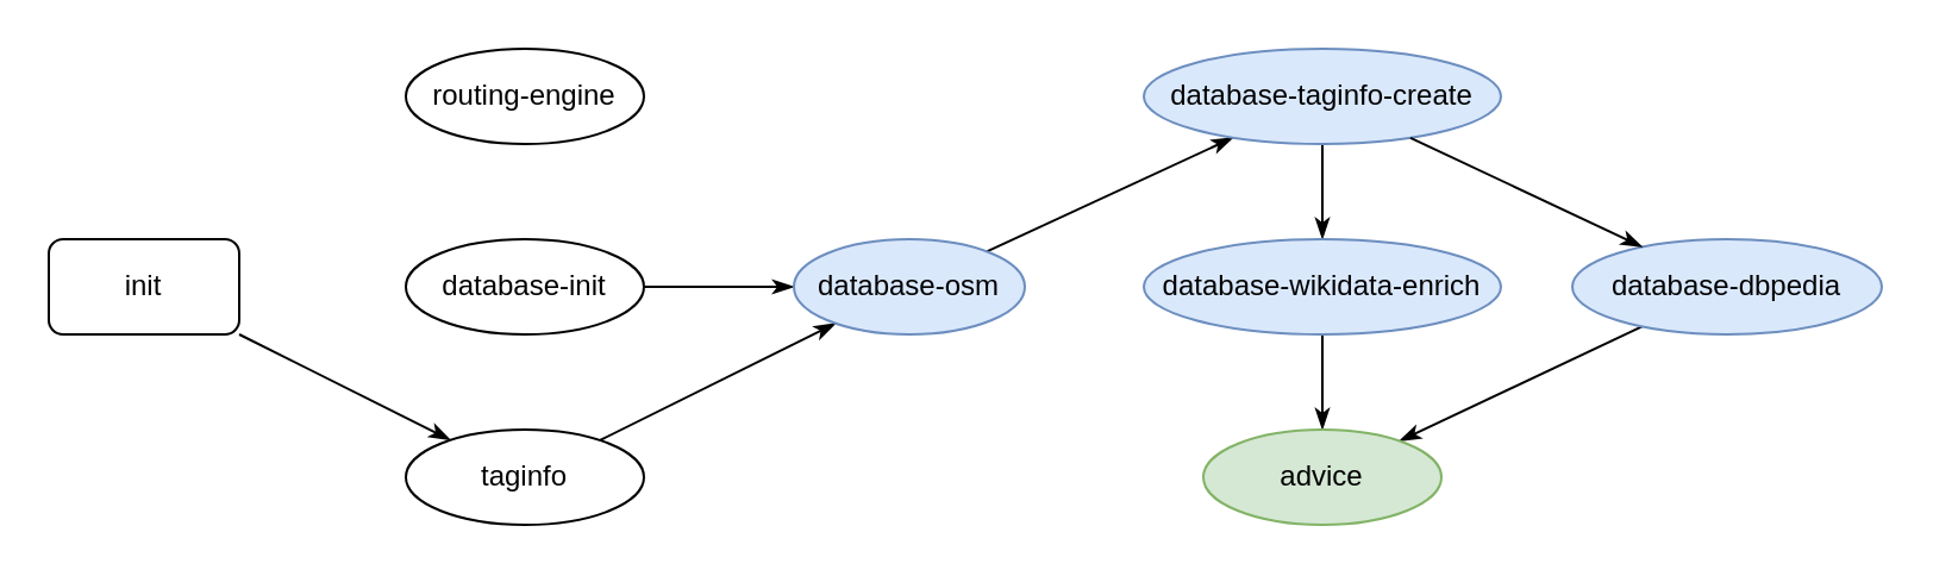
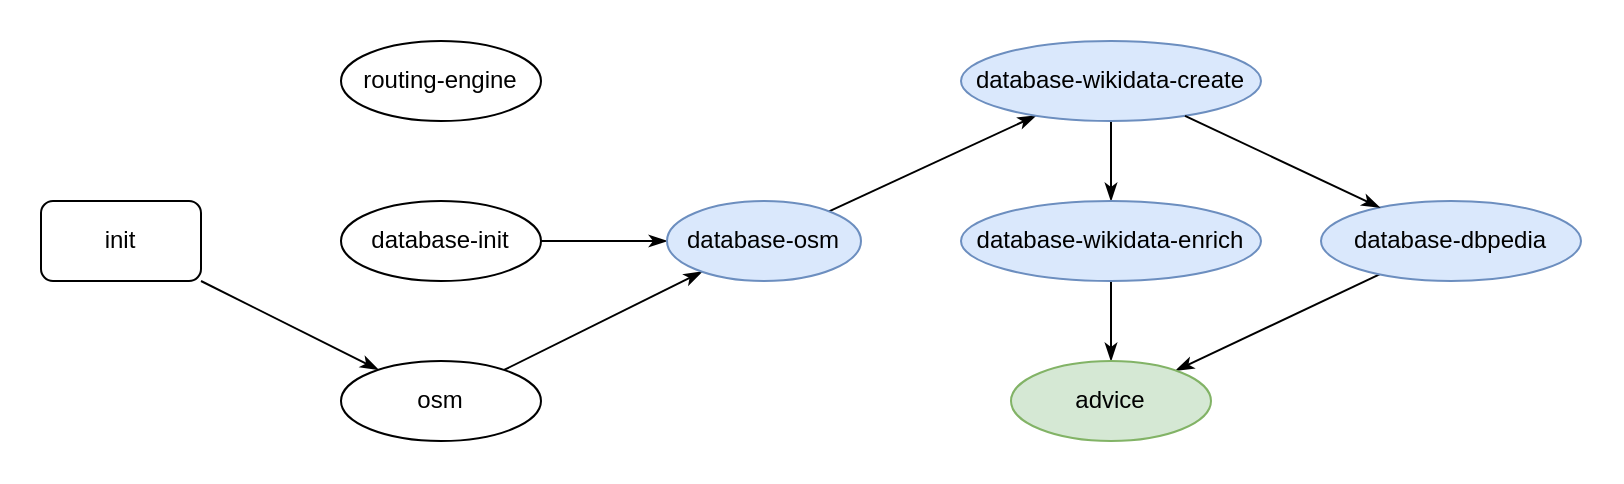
  <mxCell id="0" />
  <mxCell id="1" parent="0" />
  <mxCell id="2" style="rounded=0;orthogonalLoop=1;jettySize=auto;html=1;endArrow=classicThin;endFill=1;" parent="1" source="3" target="8" edge="1"><mxGeometry relative="1" as="geometry" /></mxCell>
  <mxCell id="3" value="init" style="whiteSpace=wrap;html=1;rounded=1;" parent="1" vertex="1"><mxGeometry x="20" y="100" width="80" height="40" as="geometry" /></mxCell>
  <mxCell id="4" value="routing-engine" style="ellipse;whiteSpace=wrap;html=1;" parent="1" vertex="1"><mxGeometry x="170" y="20" width="100" height="40" as="geometry" /></mxCell>
  <mxCell id="5" style="rounded=0;orthogonalLoop=1;jettySize=auto;html=1;endArrow=classicThin;endFill=1;" parent="1" source="6" target="10" edge="1"><mxGeometry relative="1" as="geometry" /></mxCell>
  <mxCell id="6" value="database-init" style="ellipse;whiteSpace=wrap;html=1;" parent="1" vertex="1"><mxGeometry x="170" y="100" width="100" height="40" as="geometry" /></mxCell>
  <mxCell id="7" style="rounded=0;orthogonalLoop=1;jettySize=auto;html=1;endArrow=classicThin;endFill=1;" parent="1" source="8" target="10" edge="1"><mxGeometry relative="1" as="geometry" /></mxCell>
- <mxCell id="8" value="taginfo" style="ellipse;whiteSpace=wrap;html=1;" parent="1" vertex="1"><mxGeometry x="170" y="180" width="100" height="40" as="geometry" /></mxCell>
+ <mxCell id="8" value="osm" style="ellipse;whiteSpace=wrap;html=1;" parent="1" vertex="1"><mxGeometry x="170" y="180" width="100" height="40" as="geometry" /></mxCell>
  <mxCell id="9" style="rounded=0;orthogonalLoop=1;jettySize=auto;html=1;endArrow=classicThin;endFill=1;" parent="1" source="10" target="12" edge="1"><mxGeometry relative="1" as="geometry" /></mxCell>
  <mxCell id="10" value="database-osm" style="ellipse;whiteSpace=wrap;html=1;fillColor=#dae8fc;strokeColor=#6c8ebf;" parent="1" vertex="1"><mxGeometry x="333" y="100" width="97" height="40" as="geometry" /></mxCell>
  <mxCell id="11" style="rounded=0;orthogonalLoop=1;jettySize=auto;html=1;endArrow=classicThin;endFill=1;" parent="1" source="12" target="14" edge="1"><mxGeometry relative="1" as="geometry" /></mxCell>
- <mxCell id="12" value="database-taginfo-create" style="ellipse;whiteSpace=wrap;html=1;fillColor=#dae8fc;strokeColor=#6c8ebf;" parent="1" vertex="1"><mxGeometry x="480" y="20" width="150" height="40" as="geometry" /></mxCell>
+ <mxCell id="12" value="database-wikidata-create" style="ellipse;whiteSpace=wrap;html=1;fillColor=#dae8fc;strokeColor=#6c8ebf;" parent="1" vertex="1"><mxGeometry x="480" y="20" width="150" height="40" as="geometry" /></mxCell>
  <mxCell id="13" style="rounded=0;orthogonalLoop=1;jettySize=auto;html=1;endArrow=classicThin;endFill=1;" parent="1" source="14" target="18" edge="1"><mxGeometry relative="1" as="geometry" /></mxCell>
  <mxCell id="14" value="database-wikidata-enrich" style="ellipse;whiteSpace=wrap;html=1;fillColor=#dae8fc;strokeColor=#6c8ebf;" parent="1" vertex="1"><mxGeometry x="480" y="100" width="150" height="40" as="geometry" /></mxCell>
  <mxCell id="15" style="rounded=0;orthogonalLoop=1;jettySize=auto;html=1;endArrow=classicThin;endFill=1;" parent="1" source="16" target="18" edge="1"><mxGeometry relative="1" as="geometry" /></mxCell>
  <mxCell id="16" value="database-dbpedia" style="ellipse;whiteSpace=wrap;html=1;fillColor=#dae8fc;strokeColor=#6c8ebf;" parent="1" vertex="1"><mxGeometry x="660" y="100" width="130" height="40" as="geometry" /></mxCell>
  <mxCell id="17" style="rounded=0;orthogonalLoop=1;jettySize=auto;html=1;endArrow=classicThin;endFill=1;" parent="1" source="12" target="16" edge="1"><mxGeometry relative="1" as="geometry"><mxPoint x="565" y="70" as="sourcePoint" /><mxPoint x="565" y="110" as="targetPoint" /></mxGeometry></mxCell>
  <mxCell id="18" value="advice" style="ellipse;whiteSpace=wrap;html=1;fillColor=#d5e8d4;strokeColor=#82b366;" parent="1" vertex="1"><mxGeometry x="505" y="180" width="100" height="40" as="geometry" /></mxCell>
